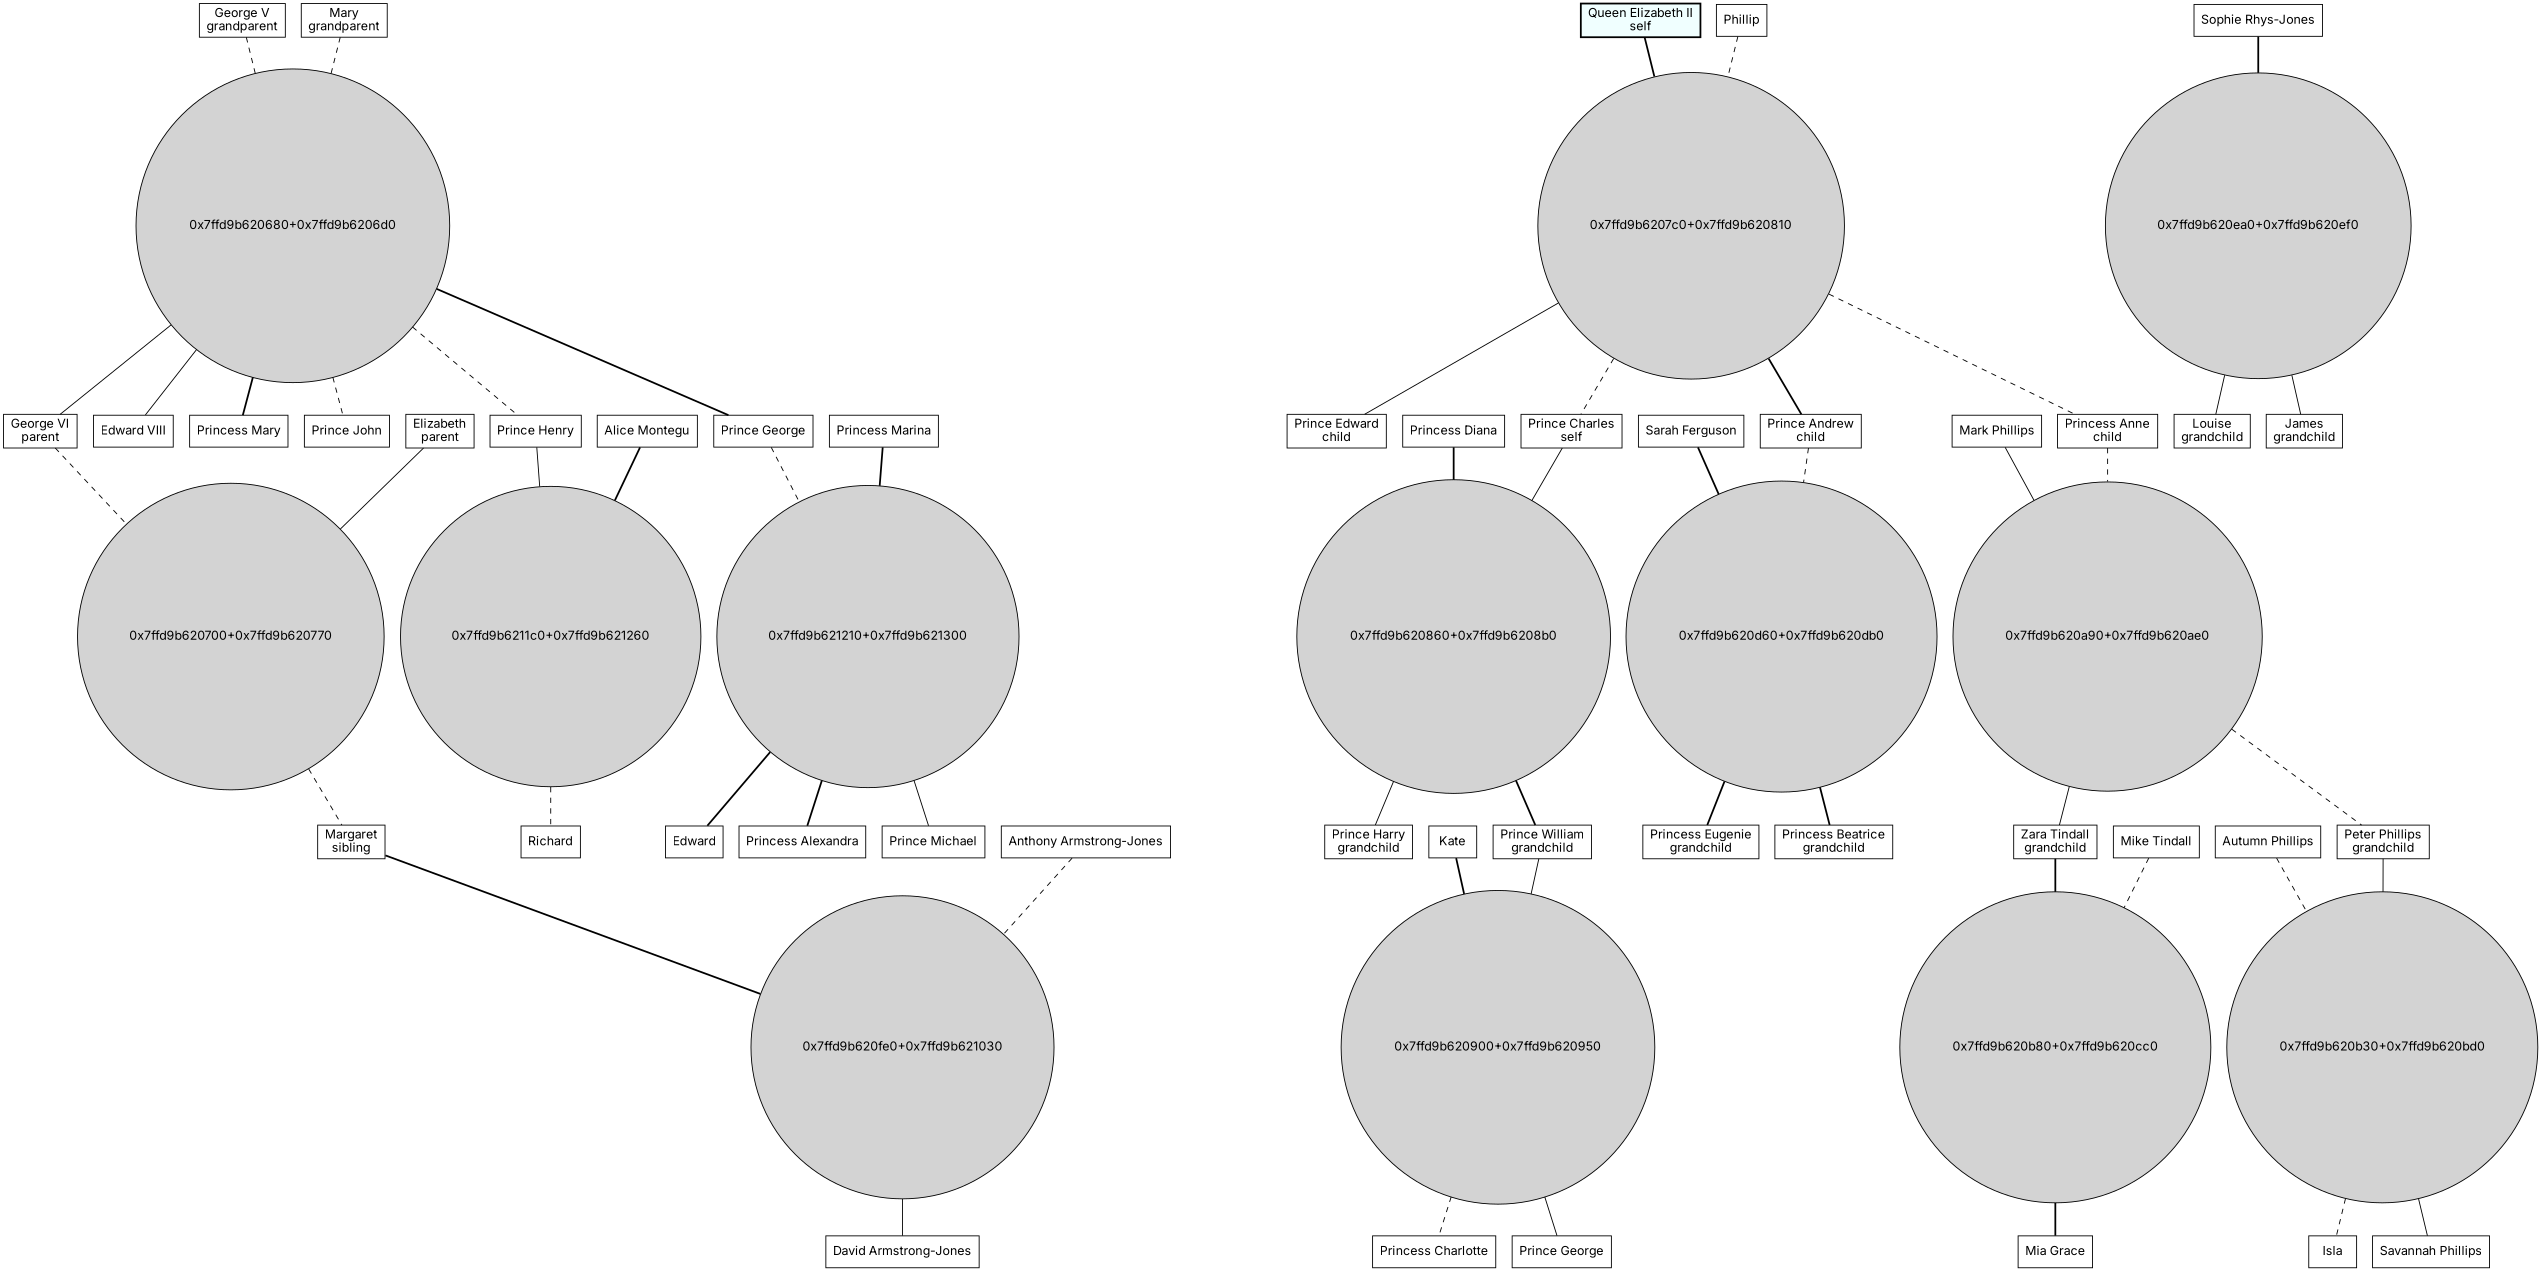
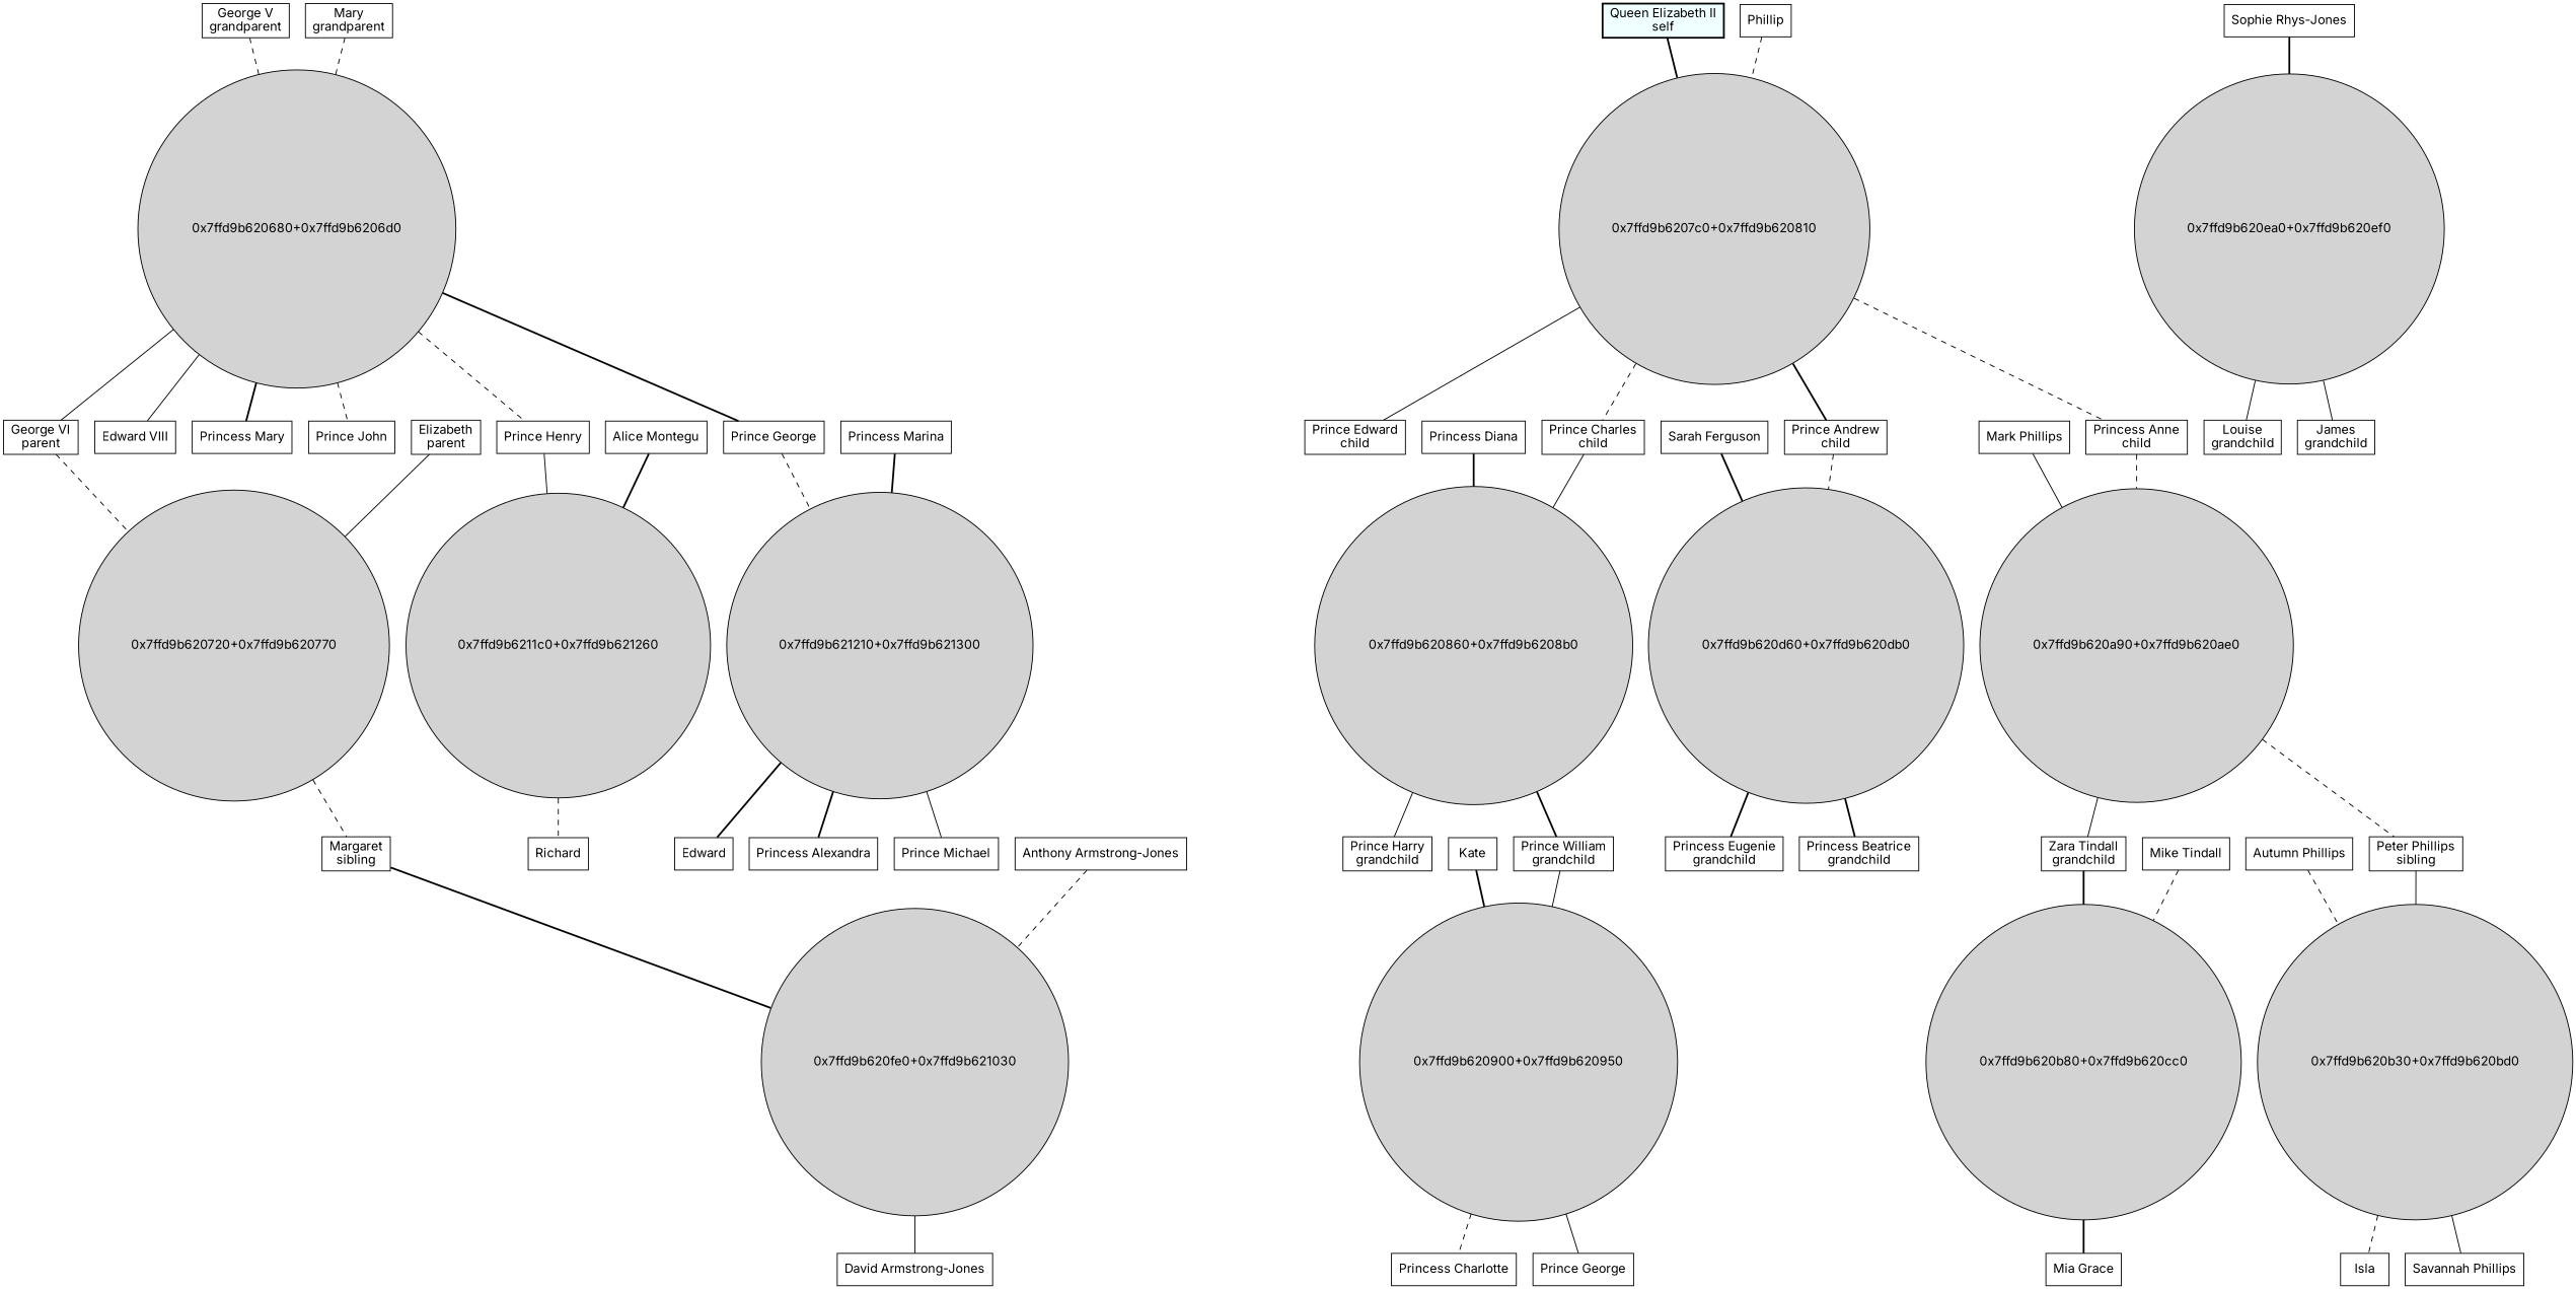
  graph {
    fontname=Inter
    node [fillcolor=white fontname=Inter shape=box style=filled]
    edge [fontname=Inter style=dashed]
    n1 [label="George V\ngrandparent"]
    "0x7ffd9b620680+0x7ffd9b6206d0" [height=0.1 shape=circle width=0.1 fillcolor=""]
    n3 [label="George VI\nparent"]
    n4 [label="Edward VIII"]
    n5 [label="Princess Mary"]
    n6 [label="Prince John"]
    n7 [label="Prince Henry"]
    n8 [label="Prince George"]
-   "0x7ffd9b620720+0x7ffd9b620770" [height=0.1 shape=circle width=0.1 label="0x7ffd9b620700+0x7ffd9b620770" fillcolor=""]
+   "0x7ffd9b620720+0x7ffd9b620770" [height=0.1 shape=circle width=0.1 fillcolor=""]
    "0x7ffd9b6211c0+0x7ffd9b621260" [height=0.1 shape=circle width=0.1 fillcolor=""]
    "0x7ffd9b621210+0x7ffd9b621300" [height=0.1 shape=circle width=0.1 fillcolor=""]
    n12 [label="Mary\ngrandparent"]
    n13 [label="Margaret\nsibling"]
    n14 [fillcolor=azure1 label="Queen Elizabeth II\nself" style="bold, filled"]
    "0x7ffd9b6207c0+0x7ffd9b620810" [height=0.1 shape=circle width=0.1 fillcolor=""]
    "0x7ffd9b620fe0+0x7ffd9b621030" [height=0.1 shape=circle width=0.1 fillcolor=""]
    n17 [label="Elizabeth\nparent"]
-   n18 [label="Prince Charles\nself"]
+   n18 [label="Prince Charles\nchild"]
    n19 [label="Princess Anne\nchild"]
    n20 [label="Prince Andrew\nchild"]
    n21 [label="Prince Edward\nchild"]
    "0x7ffd9b620860+0x7ffd9b6208b0" [height=0.1 shape=circle width=0.1 fillcolor=""]
    "0x7ffd9b620a90+0x7ffd9b620ae0" [height=0.1 shape=circle width=0.1 fillcolor=""]
    "0x7ffd9b620d60+0x7ffd9b620db0" [height=0.1 shape=circle width=0.1 fillcolor=""]
    n25 [label=Phillip]
    n26 [label="Prince William\ngrandchild"]
    n27 [label="Prince Harry\ngrandchild"]
    "0x7ffd9b620900+0x7ffd9b620950" [height=0.1 shape=circle width=0.1 fillcolor=""]
    n29 [label="Princess Diana"]
    n30 [label="Prince George"]
    n31 [label="Princess Charlotte"]
    n32 [label=Kate]
-   n33 [label="Peter Phillips\ngrandchild"]
+   n33 [label="Peter Phillips\nsibling"]
    n34 [label="Zara Tindall\ngrandchild"]
    "0x7ffd9b620b30+0x7ffd9b620bd0" [height=0.1 shape=circle width=0.1 fillcolor=""]
    "0x7ffd9b620b80+0x7ffd9b620cc0" [height=0.1 shape=circle width=0.1 fillcolor=""]
    n37 [label="Mark Phillips"]
    n38 [label="Savannah Phillips"]
    n39 [label=Isla]
    n40 [label="Mia Grace"]
    n41 [label="Autumn Phillips"]
    n42 [label="Mike Tindall"]
    n43 [label="Princess Beatrice\ngrandchild"]
    n44 [label="Princess Eugenie\ngrandchild"]
    n45 [label="Sarah Ferguson"]
    "0x7ffd9b620ea0+0x7ffd9b620ef0" [height=0.1 shape=circle width=0.1 fillcolor=""]
    n47 [label="Louise\ngrandchild"]
    n48 [label="James\ngrandchild"]
    n49 [label="Sophie Rhys-Jones"]
    n50 [label="David Armstrong-Jones"]
    n51 [label="Anthony Armstrong-Jones"]
    n52 [label=Richard]
    n53 [label=Edward]
    n54 [label="Princess Alexandra"]
    n55 [label="Prince Michael"]
    n56 [label="Alice Montegu"]
    n57 [label="Princess Marina"]
    n1 -- "0x7ffd9b620680+0x7ffd9b6206d0"
    "0x7ffd9b620680+0x7ffd9b6206d0" -- n3 [style=solid]
    "0x7ffd9b620680+0x7ffd9b6206d0" -- n4 [style=solid]
    "0x7ffd9b620680+0x7ffd9b6206d0" -- n5 [style=bold]
    "0x7ffd9b620680+0x7ffd9b6206d0" -- n6
    "0x7ffd9b620680+0x7ffd9b6206d0" -- n7
    "0x7ffd9b620680+0x7ffd9b6206d0" -- n8 [style=bold]
    n3 -- "0x7ffd9b620720+0x7ffd9b620770"
    n7 -- "0x7ffd9b6211c0+0x7ffd9b621260" [style=solid]
    n8 -- "0x7ffd9b621210+0x7ffd9b621300"
    "0x7ffd9b620720+0x7ffd9b620770" -- n13
    "0x7ffd9b6211c0+0x7ffd9b621260" -- n52
    "0x7ffd9b621210+0x7ffd9b621300" -- n53 [style=bold]
    "0x7ffd9b621210+0x7ffd9b621300" -- n54 [style=bold]
    "0x7ffd9b621210+0x7ffd9b621300" -- n55 [style=solid]
    n12 -- "0x7ffd9b620680+0x7ffd9b6206d0"
    n13 -- "0x7ffd9b620fe0+0x7ffd9b621030" [style=bold]
    n14 -- "0x7ffd9b6207c0+0x7ffd9b620810" [style=bold]
    "0x7ffd9b6207c0+0x7ffd9b620810" -- n18
    "0x7ffd9b6207c0+0x7ffd9b620810" -- n19
    "0x7ffd9b6207c0+0x7ffd9b620810" -- n20 [style=bold]
    "0x7ffd9b6207c0+0x7ffd9b620810" -- n21 [style=solid]
    "0x7ffd9b620fe0+0x7ffd9b621030" -- n50 [style=solid]
    n17 -- "0x7ffd9b620720+0x7ffd9b620770" [style=solid]
    n18 -- "0x7ffd9b620860+0x7ffd9b6208b0" [style=solid]
    n19 -- "0x7ffd9b620a90+0x7ffd9b620ae0"
    n20 -- "0x7ffd9b620d60+0x7ffd9b620db0"
    "0x7ffd9b620860+0x7ffd9b6208b0" -- n26 [style=bold]
    "0x7ffd9b620860+0x7ffd9b6208b0" -- n27 [style=solid]
    "0x7ffd9b620a90+0x7ffd9b620ae0" -- n33
    "0x7ffd9b620a90+0x7ffd9b620ae0" -- n34 [style=solid]
    "0x7ffd9b620d60+0x7ffd9b620db0" -- n43 [style=bold]
    "0x7ffd9b620d60+0x7ffd9b620db0" -- n44 [style=bold]
    n25 -- "0x7ffd9b6207c0+0x7ffd9b620810"
    n26 -- "0x7ffd9b620900+0x7ffd9b620950" [style=solid]
    "0x7ffd9b620900+0x7ffd9b620950" -- n30 [style=solid]
    "0x7ffd9b620900+0x7ffd9b620950" -- n31
    n29 -- "0x7ffd9b620860+0x7ffd9b6208b0" [style=bold]
    n32 -- "0x7ffd9b620900+0x7ffd9b620950" [style=bold]
    n33 -- "0x7ffd9b620b30+0x7ffd9b620bd0" [style=solid]
    n34 -- "0x7ffd9b620b80+0x7ffd9b620cc0" [style=bold]
    "0x7ffd9b620b30+0x7ffd9b620bd0" -- n38 [style=solid]
    "0x7ffd9b620b30+0x7ffd9b620bd0" -- n39
    "0x7ffd9b620b80+0x7ffd9b620cc0" -- n40 [style=bold]
    n37 -- "0x7ffd9b620a90+0x7ffd9b620ae0" [style=solid]
    n41 -- "0x7ffd9b620b30+0x7ffd9b620bd0"
    n42 -- "0x7ffd9b620b80+0x7ffd9b620cc0"
    n45 -- "0x7ffd9b620d60+0x7ffd9b620db0" [style=bold]
    "0x7ffd9b620ea0+0x7ffd9b620ef0" -- n47 [style=solid]
    "0x7ffd9b620ea0+0x7ffd9b620ef0" -- n48 [style=solid]
    n49 -- "0x7ffd9b620ea0+0x7ffd9b620ef0" [style=bold]
    n51 -- "0x7ffd9b620fe0+0x7ffd9b621030"
    n56 -- "0x7ffd9b6211c0+0x7ffd9b621260" [style=bold]
    n57 -- "0x7ffd9b621210+0x7ffd9b621300" [style=bold]
  }
